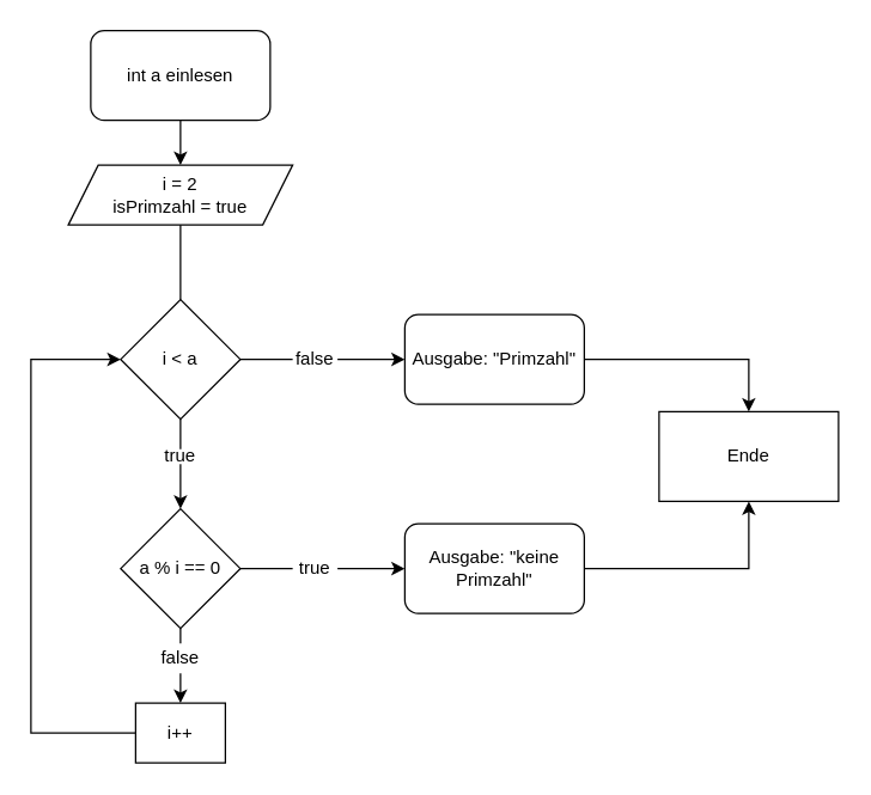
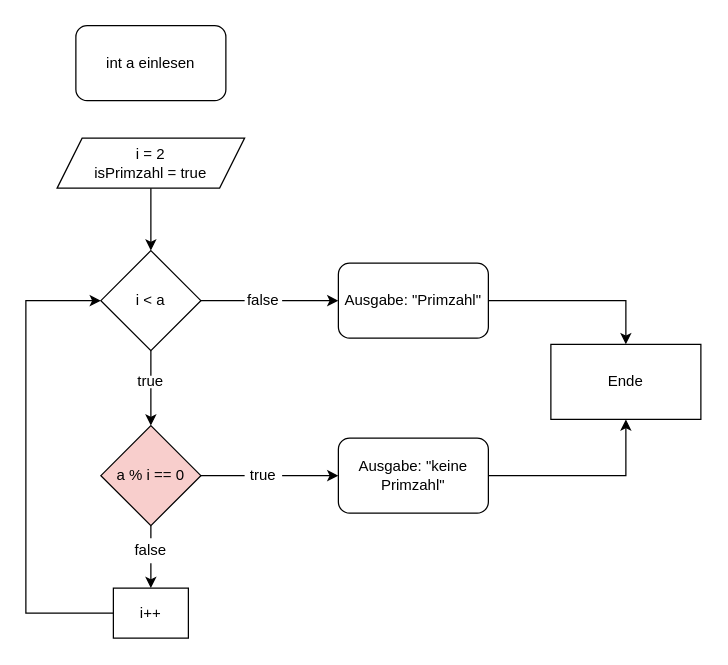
  <mxCell id="0" />
  <mxCell id="1" parent="0" />
  <mxCell id="2" value="int a einlesen" style="whiteSpace=wrap;html=1;rounded=1;" vertex="1" parent="1"><mxGeometry x="60" y="20" width="120" height="60" as="geometry" /></mxCell>
  <mxCell id="3" value="i = 2&lt;br&gt;isPrimzahl = true" style="shape=parallelogram;perimeter=parallelogramPerimeter;whiteSpace=wrap;html=1;fixedSize=1;" vertex="1" parent="1"><mxGeometry x="45" y="110" width="150" height="40" as="geometry" /></mxCell>
  <mxCell id="4" value="i &amp;lt; a" style="rhombus;whiteSpace=wrap;html=1;" vertex="1" parent="1"><mxGeometry x="80" y="200" width="80" height="80" as="geometry" /></mxCell>
- <mxCell id="5" value="" style="endArrow=classic;html=1;rounded=0;exitX=0.5;exitY=1;exitDx=0;exitDy=0;entryX=0.5;entryY=0;entryDx=0;entryDy=0;" edge="1" parent="1" source="2" target="3"><mxGeometry width="50" height="50" relative="1" as="geometry"><mxPoint x="130" y="300" as="sourcePoint" /><mxPoint x="180" y="250" as="targetPoint" /></mxGeometry></mxCell>
- <mxCell id="6" value="" style="endArrow=none;html=1;rounded=0;entryX=0.5;entryY=0;entryDx=0;entryDy=0;exitX=0.5;exitY=1;exitDx=0;exitDy=0;" edge="1" parent="1" source="3" target="4"><mxGeometry width="50" height="50" relative="1" as="geometry"><mxPoint x="130" y="300" as="sourcePoint" /><mxPoint x="180" y="250" as="targetPoint" /></mxGeometry></mxCell>
+ <mxCell id="6" value="" style="endArrow=classic;html=1;rounded=0;entryX=0.5;entryY=0;entryDx=0;entryDy=0;exitX=0.5;exitY=1;exitDx=0;exitDy=0;" edge="1" parent="1" source="3" target="4"><mxGeometry width="50" height="50" relative="1" as="geometry"><mxPoint x="130" y="300" as="sourcePoint" /><mxPoint x="180" y="250" as="targetPoint" /></mxGeometry></mxCell>
  <mxCell id="7" value="" style="endArrow=classic;html=1;rounded=0;exitX=0.5;exitY=1;exitDx=0;exitDy=0;entryX=0.5;entryY=0;entryDx=0;entryDy=0;startArrow=none;" edge="1" parent="1" source="18" target="8"><mxGeometry width="50" height="50" relative="1" as="geometry"><mxPoint x="130" y="300" as="sourcePoint" /><mxPoint x="120" y="310" as="targetPoint" /></mxGeometry></mxCell>
- <mxCell id="8" value="a % i == 0" style="rhombus;whiteSpace=wrap;html=1;" vertex="1" parent="1"><mxGeometry x="80" y="340" width="80" height="80" as="geometry" /></mxCell>
+ <mxCell id="8" value="a % i == 0" style="rhombus;whiteSpace=wrap;html=1;fillColor=#f8cecc;" vertex="1" parent="1"><mxGeometry x="80" y="340" width="80" height="80" as="geometry" /></mxCell>
  <mxCell id="9" value="Ausgabe: &quot;keine Primzahl&quot;" style="rounded=1;whiteSpace=wrap;html=1;" vertex="1" parent="1"><mxGeometry x="270" y="350" width="120" height="60" as="geometry" /></mxCell>
  <mxCell id="10" value="" style="endArrow=classic;html=1;rounded=0;exitX=1;exitY=0.5;exitDx=0;exitDy=0;entryX=0;entryY=0.5;entryDx=0;entryDy=0;startArrow=none;" edge="1" parent="1" source="20" target="9"><mxGeometry width="50" height="50" relative="1" as="geometry"><mxPoint x="130" y="330" as="sourcePoint" /><mxPoint x="180" y="280" as="targetPoint" /></mxGeometry></mxCell>
  <mxCell id="11" value="i++" style="rounded=0;whiteSpace=wrap;html=1;" vertex="1" parent="1"><mxGeometry x="90" y="470" width="60" height="40" as="geometry" /></mxCell>
  <mxCell id="12" value="" style="endArrow=classic;html=1;rounded=0;exitX=0.5;exitY=1;exitDx=0;exitDy=0;entryX=0.5;entryY=0;entryDx=0;entryDy=0;startArrow=none;" edge="1" parent="1" source="25" target="11"><mxGeometry width="50" height="50" relative="1" as="geometry"><mxPoint x="130" y="330" as="sourcePoint" /><mxPoint x="180" y="280" as="targetPoint" /></mxGeometry></mxCell>
  <mxCell id="13" value="" style="endArrow=classic;html=1;rounded=0;exitX=0;exitY=0.5;exitDx=0;exitDy=0;entryX=0;entryY=0.5;entryDx=0;entryDy=0;" edge="1" parent="1" source="11" target="4"><mxGeometry width="50" height="50" relative="1" as="geometry"><mxPoint x="130" y="300" as="sourcePoint" /><mxPoint x="180" y="250" as="targetPoint" /><Array as="points"><mxPoint x="20" y="490" /><mxPoint x="20" y="240" /></Array></mxGeometry></mxCell>
  <mxCell id="14" value="Ausgabe: &quot;Primzahl&quot;" style="rounded=1;whiteSpace=wrap;html=1;" vertex="1" parent="1"><mxGeometry x="270" y="210" width="120" height="60" as="geometry" /></mxCell>
  <mxCell id="15" value="" style="endArrow=classic;html=1;rounded=0;exitX=1;exitY=0.5;exitDx=0;exitDy=0;entryX=0;entryY=0.5;entryDx=0;entryDy=0;startArrow=none;" edge="1" parent="1" source="16" target="14"><mxGeometry width="50" height="50" relative="1" as="geometry"><mxPoint x="130" y="300" as="sourcePoint" /><mxPoint x="180" y="250" as="targetPoint" /></mxGeometry></mxCell>
  <mxCell id="16" value="false" style="text;html=1;strokeColor=none;fillColor=none;align=center;verticalAlign=middle;whiteSpace=wrap;rounded=0;" vertex="1" parent="1"><mxGeometry x="195" y="225" width="30" height="30" as="geometry" /></mxCell>
  <mxCell id="17" value="" style="endArrow=none;html=1;rounded=0;exitX=1;exitY=0.5;exitDx=0;exitDy=0;entryX=0;entryY=0.5;entryDx=0;entryDy=0;" edge="1" parent="1" source="4" target="16"><mxGeometry width="50" height="50" relative="1" as="geometry"><mxPoint x="160" y="240" as="sourcePoint" /><mxPoint x="270" y="240" as="targetPoint" /></mxGeometry></mxCell>
  <mxCell id="18" value="true" style="text;html=1;strokeColor=none;fillColor=none;align=center;verticalAlign=middle;whiteSpace=wrap;rounded=0;" vertex="1" parent="1"><mxGeometry x="90" y="300" width="60" height="10" as="geometry" /></mxCell>
  <mxCell id="19" value="" style="endArrow=none;html=1;rounded=0;exitX=0.5;exitY=1;exitDx=0;exitDy=0;entryX=0.5;entryY=0;entryDx=0;entryDy=0;" edge="1" parent="1" source="4" target="18"><mxGeometry width="50" height="50" relative="1" as="geometry"><mxPoint x="120" y="280" as="sourcePoint" /><mxPoint x="120" y="340" as="targetPoint" /></mxGeometry></mxCell>
  <mxCell id="20" value="true" style="text;html=1;strokeColor=none;fillColor=none;align=center;verticalAlign=middle;whiteSpace=wrap;rounded=0;" vertex="1" parent="1"><mxGeometry x="195" y="365" width="30" height="30" as="geometry" /></mxCell>
  <mxCell id="21" value="" style="endArrow=none;html=1;rounded=0;exitX=1;exitY=0.5;exitDx=0;exitDy=0;entryX=0;entryY=0.5;entryDx=0;entryDy=0;" edge="1" parent="1" source="8" target="20"><mxGeometry width="50" height="50" relative="1" as="geometry"><mxPoint x="160" y="380" as="sourcePoint" /><mxPoint x="270" y="380" as="targetPoint" /></mxGeometry></mxCell>
  <mxCell id="22" value="Ende" style="rounded=0;whiteSpace=wrap;html=1;" vertex="1" parent="1"><mxGeometry x="440" y="275" width="120" height="60" as="geometry" /></mxCell>
  <mxCell id="23" value="" style="endArrow=classic;html=1;rounded=0;exitX=1;exitY=0.5;exitDx=0;exitDy=0;entryX=0.5;entryY=0;entryDx=0;entryDy=0;" edge="1" parent="1" source="14" target="22"><mxGeometry width="50" height="50" relative="1" as="geometry"><mxPoint x="130" y="390" as="sourcePoint" /><mxPoint x="180" y="340" as="targetPoint" /><Array as="points"><mxPoint x="500" y="240" /></Array></mxGeometry></mxCell>
  <mxCell id="24" value="" style="endArrow=classic;html=1;rounded=0;exitX=1;exitY=0.5;exitDx=0;exitDy=0;entryX=0.5;entryY=1;entryDx=0;entryDy=0;" edge="1" parent="1" source="9" target="22"><mxGeometry width="50" height="50" relative="1" as="geometry"><mxPoint x="130" y="390" as="sourcePoint" /><mxPoint x="180" y="340" as="targetPoint" /><Array as="points"><mxPoint x="500" y="380" /></Array></mxGeometry></mxCell>
  <mxCell id="25" value="false" style="text;html=1;strokeColor=none;fillColor=none;align=center;verticalAlign=middle;whiteSpace=wrap;rounded=0;" vertex="1" parent="1"><mxGeometry x="90" y="430" width="60" height="20" as="geometry" /></mxCell>
  <mxCell id="26" value="" style="endArrow=none;html=1;rounded=0;exitX=0.5;exitY=1;exitDx=0;exitDy=0;entryX=0.5;entryY=0;entryDx=0;entryDy=0;" edge="1" parent="1" source="8" target="25"><mxGeometry width="50" height="50" relative="1" as="geometry"><mxPoint x="120" y="420" as="sourcePoint" /><mxPoint x="120" y="470" as="targetPoint" /></mxGeometry></mxCell>
